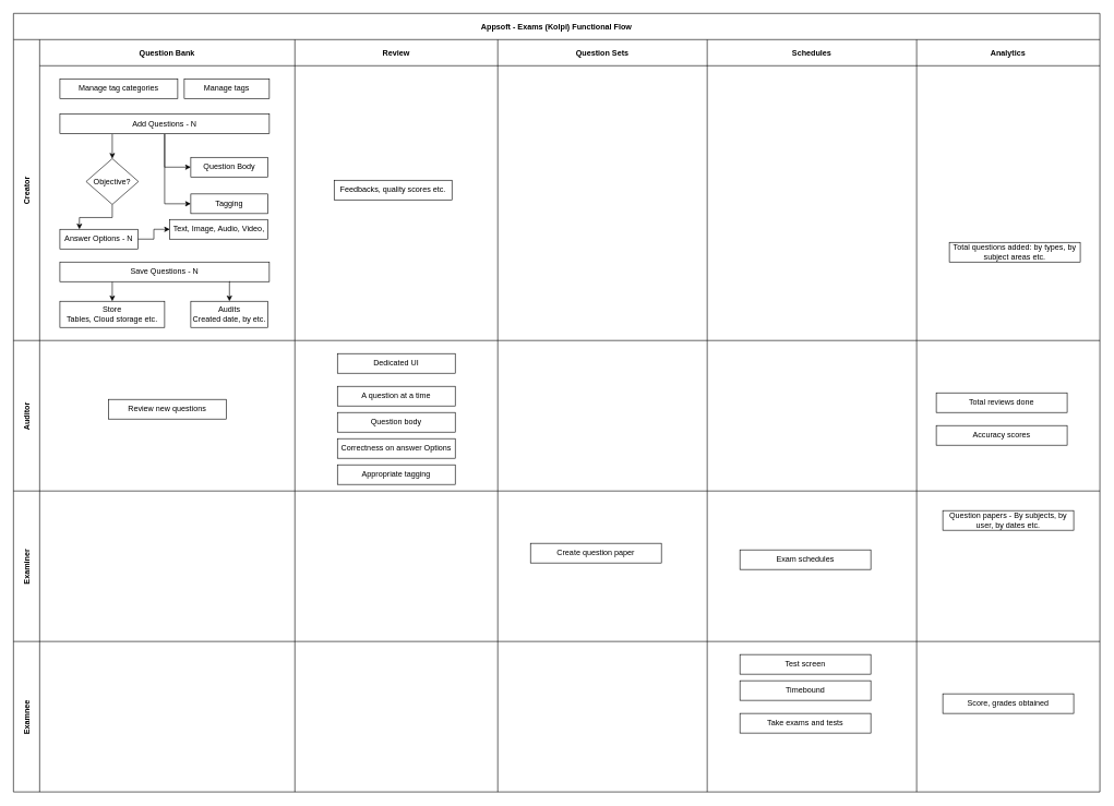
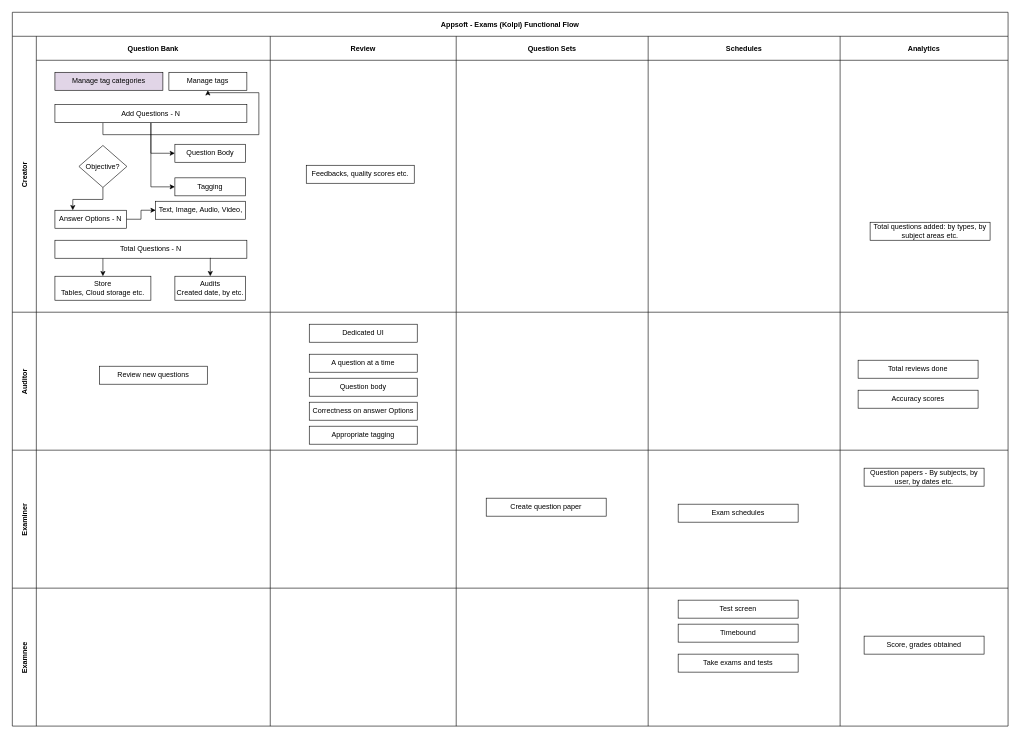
  <mxCell id="0" />
  <mxCell id="1" parent="0" />
  <mxCell id="2" value="Appsoft - Exams (Kolpi) Functional Flow" style="shape=table;childLayout=tableLayout;startSize=40;collapsible=0;recursiveResize=0;expand=0;fillColor=none;fontStyle=1" parent="1" vertex="1"><mxGeometry x="20" y="20" width="1660" height="1190" as="geometry" /></mxCell>
  <mxCell id="3" value="Creator" style="shape=tableRow;horizontal=0;swimlaneHead=0;swimlaneBody=0;top=0;left=0;bottom=0;right=0;fillColor=none;points=[[0,0.5],[1,0.5]];portConstraint=eastwest;startSize=40;collapsible=0;recursiveResize=0;expand=0;fontStyle=1;" parent="2" vertex="1"><mxGeometry y="40" width="1660" height="460" as="geometry" /></mxCell>
  <mxCell id="4" value="Question Bank" style="swimlane;swimlaneHead=0;swimlaneBody=0;connectable=0;fillColor=none;startSize=40;collapsible=0;recursiveResize=0;expand=0;fontStyle=1;" parent="3" vertex="1"><mxGeometry x="40" width="390" height="460" as="geometry"><mxRectangle width="390" height="460" as="alternateBounds" /></mxGeometry></mxCell>
  <mxCell id="5" style="edgeStyle=orthogonalEdgeStyle;rounded=0;orthogonalLoop=1;jettySize=auto;html=1;exitX=0.5;exitY=1;exitDx=0;exitDy=0;entryX=0;entryY=0.5;entryDx=0;entryDy=0;" edge="1" parent="4" source="8" target="11"><mxGeometry relative="1" as="geometry" /></mxCell>
  <mxCell id="6" style="edgeStyle=orthogonalEdgeStyle;rounded=0;orthogonalLoop=1;jettySize=auto;html=1;exitX=0.5;exitY=1;exitDx=0;exitDy=0;entryX=0;entryY=0.5;entryDx=0;entryDy=0;" edge="1" parent="4" source="8" target="10"><mxGeometry relative="1" as="geometry" /></mxCell>
- <mxCell id="7" style="edgeStyle=orthogonalEdgeStyle;rounded=0;orthogonalLoop=1;jettySize=auto;html=1;exitX=0.25;exitY=1;exitDx=0;exitDy=0;entryX=0.5;entryY=0;entryDx=0;entryDy=0;" edge="1" parent="4" source="8" target="15"><mxGeometry relative="1" as="geometry" /></mxCell>
+ <mxCell id="7" style="edgeStyle=orthogonalEdgeStyle;rounded=0;orthogonalLoop=1;jettySize=auto;html=1;exitX=0.25;exitY=1;exitDx=0;exitDy=0;" edge="1" parent="4" source="8" target="18"><mxGeometry relative="1" as="geometry" /></mxCell>
  <mxCell id="8" value="Add Questions - N" style="rounded=0;whiteSpace=wrap;html=1;" parent="4" vertex="1"><mxGeometry x="31" y="114" width="320" height="30" as="geometry" /></mxCell>
- <mxCell id="9" value="Manage tag categories" style="rounded=0;whiteSpace=wrap;html=1;" vertex="1" parent="4"><mxGeometry x="31" y="60" width="180" height="30" as="geometry" /></mxCell>
+ <mxCell id="9" value="Manage tag categories" style="rounded=0;whiteSpace=wrap;html=1;fillColor=#e1d5e7;" vertex="1" parent="4"><mxGeometry x="31" y="60" width="180" height="30" as="geometry" /></mxCell>
  <mxCell id="10" value="Question Body" style="rounded=0;whiteSpace=wrap;html=1;" vertex="1" parent="4"><mxGeometry x="231" y="180" width="118" height="30" as="geometry" /></mxCell>
  <mxCell id="11" value="Tagging" style="rounded=0;whiteSpace=wrap;html=1;" vertex="1" parent="4"><mxGeometry x="231" y="236" width="118" height="30" as="geometry" /></mxCell>
  <mxCell id="12" style="edgeStyle=orthogonalEdgeStyle;rounded=0;orthogonalLoop=1;jettySize=auto;html=1;exitX=1;exitY=0.5;exitDx=0;exitDy=0;entryX=0;entryY=0.5;entryDx=0;entryDy=0;" edge="1" parent="4" source="13" target="22"><mxGeometry relative="1" as="geometry" /></mxCell>
  <mxCell id="13" value="Answer Options - N" style="rounded=0;whiteSpace=wrap;html=1;" vertex="1" parent="4"><mxGeometry x="31" y="290" width="119" height="30" as="geometry" /></mxCell>
  <mxCell id="14" style="edgeStyle=orthogonalEdgeStyle;rounded=0;orthogonalLoop=1;jettySize=auto;html=1;exitX=0.5;exitY=1;exitDx=0;exitDy=0;entryX=0.25;entryY=0;entryDx=0;entryDy=0;" edge="1" parent="4" source="15" target="13"><mxGeometry relative="1" as="geometry" /></mxCell>
  <mxCell id="15" value="Objective?" style="rhombus;whiteSpace=wrap;html=1;" vertex="1" parent="4"><mxGeometry x="71" y="182" width="80" height="70" as="geometry" /></mxCell>
  <mxCell id="16" style="edgeStyle=orthogonalEdgeStyle;rounded=0;orthogonalLoop=1;jettySize=auto;html=1;entryX=0.5;entryY=0;entryDx=0;entryDy=0;exitX=0.25;exitY=1;exitDx=0;exitDy=0;" edge="1" parent="4" source="17" target="20"><mxGeometry relative="1" as="geometry" /></mxCell>
- <mxCell id="17" value="Save Questions - N" style="rounded=0;whiteSpace=wrap;html=1;" vertex="1" parent="4"><mxGeometry x="31" y="340" width="320" height="30" as="geometry" /></mxCell>
+ <mxCell id="17" value="Total Questions - N" style="rounded=0;whiteSpace=wrap;html=1;" vertex="1" parent="4"><mxGeometry x="31" y="340" width="320" height="30" as="geometry" /></mxCell>
  <mxCell id="18" value="Manage tags" style="rounded=0;whiteSpace=wrap;html=1;" vertex="1" parent="4"><mxGeometry x="221" y="60" width="130" height="30" as="geometry" /></mxCell>
  <mxCell id="19" value="Audits&lt;div&gt;Created date, by etc.&lt;/div&gt;" style="rounded=0;whiteSpace=wrap;html=1;" vertex="1" parent="4"><mxGeometry x="231" y="400" width="118" height="40" as="geometry" /></mxCell>
  <mxCell id="20" value="Store&lt;div&gt;&lt;span style=&quot;background-color: initial;&quot;&gt;Tables, Cloud storage etc.&lt;/span&gt;&lt;/div&gt;" style="rounded=0;whiteSpace=wrap;html=1;" vertex="1" parent="4"><mxGeometry x="31" y="400" width="160" height="40" as="geometry" /></mxCell>
  <mxCell id="21" style="edgeStyle=orthogonalEdgeStyle;rounded=0;orthogonalLoop=1;jettySize=auto;html=1;entryX=0.5;entryY=0;entryDx=0;entryDy=0;" edge="1" parent="4" target="19"><mxGeometry relative="1" as="geometry"><mxPoint x="291" y="370" as="sourcePoint" /></mxGeometry></mxCell>
  <mxCell id="22" value="Text, Image, Audio, Video," style="rounded=0;whiteSpace=wrap;html=1;" vertex="1" parent="4"><mxGeometry x="199" y="275" width="150" height="30" as="geometry" /></mxCell>
  <mxCell id="23" value="Review" style="swimlane;swimlaneHead=0;swimlaneBody=0;connectable=0;fillColor=none;startSize=40;collapsible=0;recursiveResize=0;expand=0;fontStyle=1;" parent="3" vertex="1"><mxGeometry x="430" width="310" height="460" as="geometry"><mxRectangle width="310" height="460" as="alternateBounds" /></mxGeometry></mxCell>
  <mxCell id="24" value="Feedbacks, quality scores etc." style="rounded=0;whiteSpace=wrap;html=1;" vertex="1" parent="23"><mxGeometry x="60" y="215" width="180" height="30" as="geometry" /></mxCell>
  <mxCell id="25" value="Question Sets" style="swimlane;swimlaneHead=0;swimlaneBody=0;connectable=0;fillColor=none;startSize=40;collapsible=0;recursiveResize=0;expand=0;fontStyle=1;" parent="3" vertex="1"><mxGeometry x="740" width="320" height="460" as="geometry"><mxRectangle width="320" height="460" as="alternateBounds" /></mxGeometry></mxCell>
  <mxCell id="26" value="Schedules" style="swimlane;swimlaneHead=0;swimlaneBody=0;connectable=0;fillColor=none;startSize=40;collapsible=0;recursiveResize=0;expand=0;fontStyle=1;" vertex="1" parent="3"><mxGeometry x="1060" width="320" height="460" as="geometry"><mxRectangle width="320" height="460" as="alternateBounds" /></mxGeometry></mxCell>
  <mxCell id="27" value="Analytics" style="swimlane;swimlaneHead=0;swimlaneBody=0;connectable=0;fillColor=none;startSize=40;collapsible=0;recursiveResize=0;expand=0;fontStyle=1;" vertex="1" parent="3"><mxGeometry x="1380" width="280" height="460" as="geometry"><mxRectangle width="280" height="460" as="alternateBounds" /></mxGeometry></mxCell>
  <mxCell id="28" value="Total questions added: by types, by subject areas etc." style="rounded=0;whiteSpace=wrap;html=1;" vertex="1" parent="27"><mxGeometry x="50" y="310" width="200" height="30" as="geometry" /></mxCell>
  <mxCell id="29" value="Auditor" style="shape=tableRow;horizontal=0;swimlaneHead=0;swimlaneBody=0;top=0;left=0;bottom=0;right=0;fillColor=none;points=[[0,0.5],[1,0.5]];portConstraint=eastwest;startSize=40;collapsible=0;recursiveResize=0;expand=0;fontStyle=1;" parent="2" vertex="1"><mxGeometry y="500" width="1660" height="230" as="geometry" /></mxCell>
  <mxCell id="30" value="" style="swimlane;swimlaneHead=0;swimlaneBody=0;connectable=0;fillColor=none;startSize=0;collapsible=0;recursiveResize=0;expand=0;fontStyle=1;" parent="29" vertex="1"><mxGeometry x="40" width="390" height="230" as="geometry"><mxRectangle width="390" height="230" as="alternateBounds" /></mxGeometry></mxCell>
  <mxCell id="31" value="Review new questions" style="rounded=0;whiteSpace=wrap;html=1;" vertex="1" parent="30"><mxGeometry x="105" y="90" width="180" height="30" as="geometry" /></mxCell>
  <mxCell id="32" value="" style="swimlane;swimlaneHead=0;swimlaneBody=0;connectable=0;fillColor=none;startSize=0;collapsible=0;recursiveResize=0;expand=0;fontStyle=1;" parent="29" vertex="1"><mxGeometry x="430" width="310" height="230" as="geometry"><mxRectangle width="310" height="230" as="alternateBounds" /></mxGeometry></mxCell>
  <mxCell id="33" value="Dedicated UI" style="rounded=0;whiteSpace=wrap;html=1;" vertex="1" parent="32"><mxGeometry x="65" y="20" width="180" height="30" as="geometry" /></mxCell>
  <mxCell id="34" value="Question body" style="rounded=0;whiteSpace=wrap;html=1;" vertex="1" parent="32"><mxGeometry x="65" y="110" width="180" height="30" as="geometry" /></mxCell>
  <mxCell id="35" value="Correctness on answer Options" style="rounded=0;whiteSpace=wrap;html=1;" vertex="1" parent="32"><mxGeometry x="65" y="150" width="180" height="30" as="geometry" /></mxCell>
  <mxCell id="36" value="Appropriate tagging" style="rounded=0;whiteSpace=wrap;html=1;" vertex="1" parent="32"><mxGeometry x="65" y="190" width="180" height="30" as="geometry" /></mxCell>
  <mxCell id="37" value="A question at a time" style="rounded=0;whiteSpace=wrap;html=1;" vertex="1" parent="32"><mxGeometry x="65" y="70" width="180" height="30" as="geometry" /></mxCell>
  <mxCell id="38" value="" style="swimlane;swimlaneHead=0;swimlaneBody=0;connectable=0;fillColor=none;startSize=0;collapsible=0;recursiveResize=0;expand=0;fontStyle=1;" parent="29" vertex="1"><mxGeometry x="740" width="320" height="230" as="geometry"><mxRectangle width="320" height="230" as="alternateBounds" /></mxGeometry></mxCell>
  <mxCell id="39" style="swimlane;swimlaneHead=0;swimlaneBody=0;connectable=0;fillColor=none;startSize=0;collapsible=0;recursiveResize=0;expand=0;fontStyle=1;" vertex="1" parent="29"><mxGeometry x="1060" width="320" height="230" as="geometry"><mxRectangle width="320" height="230" as="alternateBounds" /></mxGeometry></mxCell>
  <mxCell id="40" style="swimlane;swimlaneHead=0;swimlaneBody=0;connectable=0;fillColor=none;startSize=0;collapsible=0;recursiveResize=0;expand=0;fontStyle=1;" vertex="1" parent="29"><mxGeometry x="1380" width="280" height="230" as="geometry"><mxRectangle width="280" height="230" as="alternateBounds" /></mxGeometry></mxCell>
  <mxCell id="41" value="Total reviews done" style="rounded=0;whiteSpace=wrap;html=1;" vertex="1" parent="40"><mxGeometry x="30" y="80" width="200" height="30" as="geometry" /></mxCell>
  <mxCell id="42" value="Accuracy scores" style="rounded=0;whiteSpace=wrap;html=1;" vertex="1" parent="40"><mxGeometry x="30" y="130" width="200" height="30" as="geometry" /></mxCell>
  <mxCell id="43" value="Examiner" style="shape=tableRow;horizontal=0;swimlaneHead=0;swimlaneBody=0;top=0;left=0;bottom=0;right=0;fillColor=none;points=[[0,0.5],[1,0.5]];portConstraint=eastwest;startSize=40;collapsible=0;recursiveResize=0;expand=0;fontStyle=1;" vertex="1" parent="2"><mxGeometry y="730" width="1660" height="230" as="geometry" /></mxCell>
  <mxCell id="44" style="swimlane;swimlaneHead=0;swimlaneBody=0;connectable=0;fillColor=none;startSize=0;collapsible=0;recursiveResize=0;expand=0;fontStyle=1;" vertex="1" parent="43"><mxGeometry x="40" width="390" height="230" as="geometry"><mxRectangle width="390" height="230" as="alternateBounds" /></mxGeometry></mxCell>
  <mxCell id="45" style="swimlane;swimlaneHead=0;swimlaneBody=0;connectable=0;fillColor=none;startSize=0;collapsible=0;recursiveResize=0;expand=0;fontStyle=1;" vertex="1" parent="43"><mxGeometry x="430" width="310" height="230" as="geometry"><mxRectangle width="310" height="230" as="alternateBounds" /></mxGeometry></mxCell>
  <mxCell id="46" style="swimlane;swimlaneHead=0;swimlaneBody=0;connectable=0;fillColor=none;startSize=0;collapsible=0;recursiveResize=0;expand=0;fontStyle=1;" vertex="1" parent="43"><mxGeometry x="740" width="320" height="230" as="geometry"><mxRectangle width="320" height="230" as="alternateBounds" /></mxGeometry></mxCell>
  <mxCell id="47" value="Create question paper" style="rounded=0;whiteSpace=wrap;html=1;" vertex="1" parent="46"><mxGeometry x="50" y="80" width="200" height="30" as="geometry" /></mxCell>
  <mxCell id="48" style="swimlane;swimlaneHead=0;swimlaneBody=0;connectable=0;fillColor=none;startSize=0;collapsible=0;recursiveResize=0;expand=0;fontStyle=1;" vertex="1" parent="43"><mxGeometry x="1060" width="320" height="230" as="geometry"><mxRectangle width="320" height="230" as="alternateBounds" /></mxGeometry></mxCell>
  <mxCell id="49" value="Exam schedules" style="rounded=0;whiteSpace=wrap;html=1;" vertex="1" parent="48"><mxGeometry x="50" y="90" width="200" height="30" as="geometry" /></mxCell>
  <mxCell id="50" style="swimlane;swimlaneHead=0;swimlaneBody=0;connectable=0;fillColor=none;startSize=0;collapsible=0;recursiveResize=0;expand=0;fontStyle=1;" vertex="1" parent="43"><mxGeometry x="1380" width="280" height="230" as="geometry"><mxRectangle width="280" height="230" as="alternateBounds" /></mxGeometry></mxCell>
  <mxCell id="51" value="Question papers - By subjects, by user, by dates etc." style="rounded=0;whiteSpace=wrap;html=1;" vertex="1" parent="50"><mxGeometry x="40" y="30" width="200" height="30" as="geometry" /></mxCell>
  <mxCell id="52" value="Examnee" style="shape=tableRow;horizontal=0;swimlaneHead=0;swimlaneBody=0;top=0;left=0;bottom=0;right=0;fillColor=none;points=[[0,0.5],[1,0.5]];portConstraint=eastwest;startSize=40;collapsible=0;recursiveResize=0;expand=0;fontStyle=1;" vertex="1" parent="2"><mxGeometry y="960" width="1660" height="230" as="geometry" /></mxCell>
  <mxCell id="53" style="swimlane;swimlaneHead=0;swimlaneBody=0;connectable=0;fillColor=none;startSize=0;collapsible=0;recursiveResize=0;expand=0;fontStyle=1;" vertex="1" parent="52"><mxGeometry x="40" width="390" height="230" as="geometry"><mxRectangle width="390" height="230" as="alternateBounds" /></mxGeometry></mxCell>
  <mxCell id="54" style="swimlane;swimlaneHead=0;swimlaneBody=0;connectable=0;fillColor=none;startSize=0;collapsible=0;recursiveResize=0;expand=0;fontStyle=1;" vertex="1" parent="52"><mxGeometry x="430" width="310" height="230" as="geometry"><mxRectangle width="310" height="230" as="alternateBounds" /></mxGeometry></mxCell>
  <mxCell id="55" style="swimlane;swimlaneHead=0;swimlaneBody=0;connectable=0;fillColor=none;startSize=0;collapsible=0;recursiveResize=0;expand=0;fontStyle=1;" vertex="1" parent="52"><mxGeometry x="740" width="320" height="230" as="geometry"><mxRectangle width="320" height="230" as="alternateBounds" /></mxGeometry></mxCell>
  <mxCell id="56" style="swimlane;swimlaneHead=0;swimlaneBody=0;connectable=0;fillColor=none;startSize=0;collapsible=0;recursiveResize=0;expand=0;fontStyle=1;" vertex="1" parent="52"><mxGeometry x="1060" width="320" height="230" as="geometry"><mxRectangle width="320" height="230" as="alternateBounds" /></mxGeometry></mxCell>
  <mxCell id="57" value="Take exams and tests" style="rounded=0;whiteSpace=wrap;html=1;" vertex="1" parent="56"><mxGeometry x="50" y="110" width="200" height="30" as="geometry" /></mxCell>
  <mxCell id="58" value="Test screen" style="rounded=0;whiteSpace=wrap;html=1;" vertex="1" parent="56"><mxGeometry x="50" y="20" width="200" height="30" as="geometry" /></mxCell>
  <mxCell id="59" value="Timebound" style="rounded=0;whiteSpace=wrap;html=1;" vertex="1" parent="56"><mxGeometry x="50" y="60" width="200" height="30" as="geometry" /></mxCell>
  <mxCell id="60" style="swimlane;swimlaneHead=0;swimlaneBody=0;connectable=0;fillColor=none;startSize=0;collapsible=0;recursiveResize=0;expand=0;fontStyle=1;" vertex="1" parent="52"><mxGeometry x="1380" width="280" height="230" as="geometry"><mxRectangle width="280" height="230" as="alternateBounds" /></mxGeometry></mxCell>
  <mxCell id="61" value="Score, grades obtained" style="rounded=0;whiteSpace=wrap;html=1;" vertex="1" parent="60"><mxGeometry x="40" y="80" width="200" height="30" as="geometry" /></mxCell>
